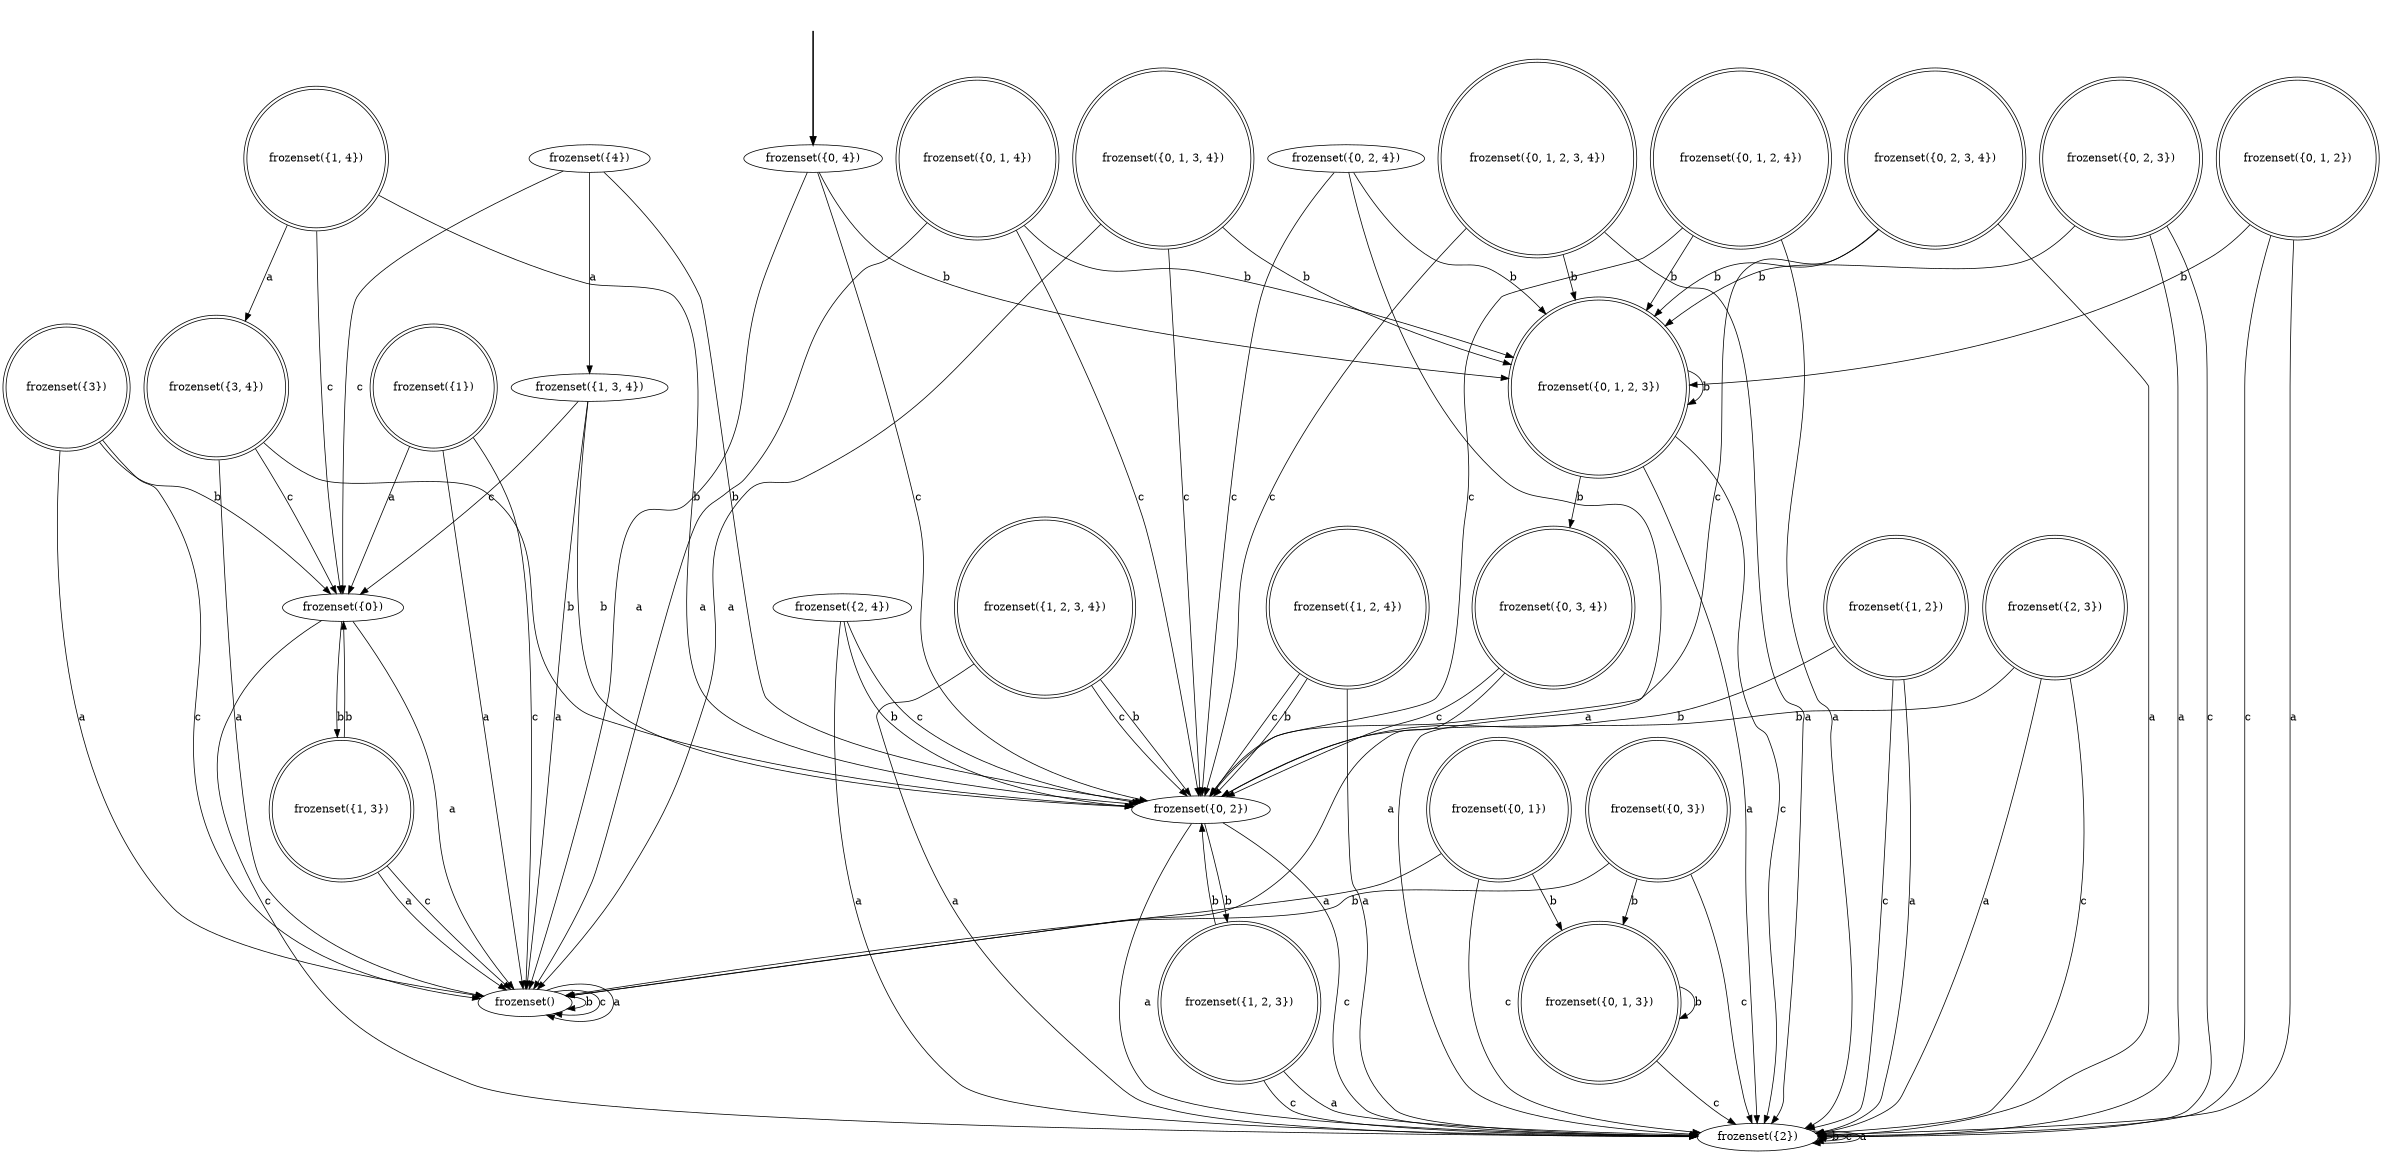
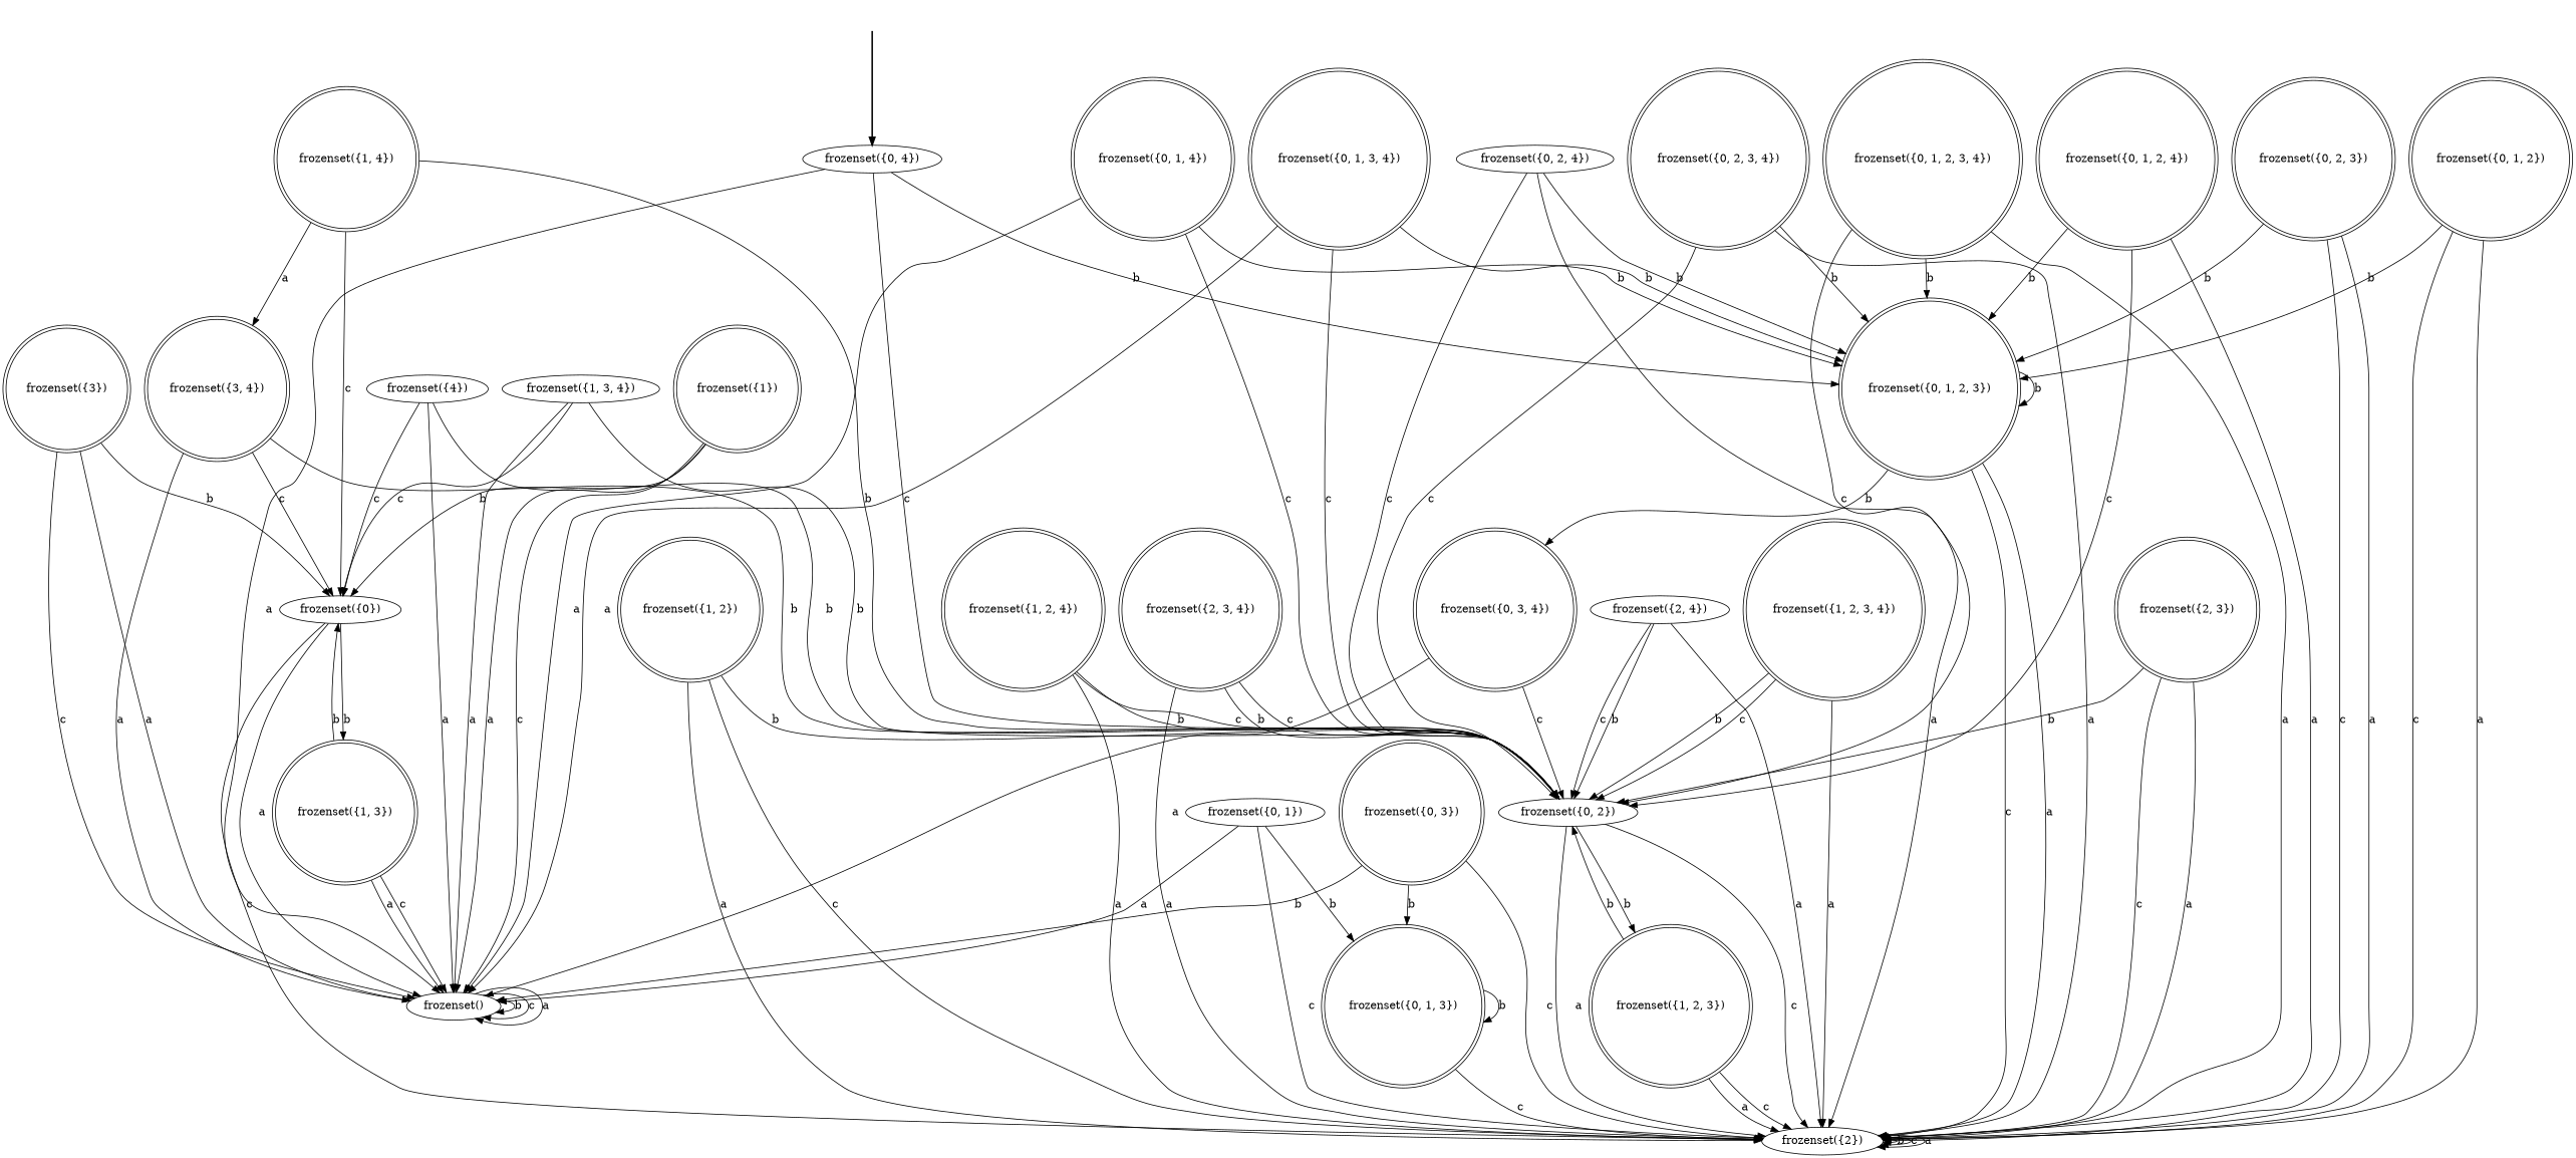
  digraph {
    node [shape=doublecircle]
    fake [style=invisible shape=""]
    "frozenset({0, 4})" [root=true shape=""]
    "frozenset({0, 1, 2, 3})"
    "frozenset({0, 2})" [shape=""]
    "frozenset()" [shape=""]
    "frozenset({2})" [shape=""]
    "frozenset({0, 2, 3})"
    "frozenset({0, 3, 4})"
    "frozenset({1, 2, 3, 4})"
    "frozenset({1, 2, 3})"
    "frozenset({1, 2})"
    "frozenset({1, 2, 4})"
    "frozenset({3})"
    "frozenset({0})" [shape=""]
    "frozenset({1, 3})"
    "frozenset({0, 1, 3})"
+   "frozenset({2, 3, 4})"
    "frozenset({0, 2, 4})" [shape=""]
    "frozenset({3, 4})"
    "frozenset({2, 3})"
    "frozenset({0, 1, 4})"
    "frozenset({0, 1, 2})"
-   "frozenset({0, 1})"
+   "frozenset({0, 1})" [shape=ellipse]
    "frozenset({0, 2, 3, 4})"
    "frozenset({4})" [shape=""]
    "frozenset({1, 3, 4})" [shape=ellipse]
    "frozenset({0, 3})"
    "frozenset({2, 4})" [shape=""]
    "frozenset({0, 1, 2, 3, 4})"
    "frozenset({1, 4})"
    "frozenset({0, 1, 2, 4})"
    "frozenset({0, 1, 3, 4})"
    "frozenset({1})"
    fake -> "frozenset({0, 4})" [style=bold]
    "frozenset({0, 4})" -> "frozenset({0, 1, 2, 3})" [label=b]
    "frozenset({0, 4})" -> "frozenset({0, 2})" [label=c]
    "frozenset({0, 4})" -> "frozenset()" [label=a]
    "frozenset({0, 1, 2, 3})" -> "frozenset({0, 1, 2, 3})" [label=b]
    "frozenset({0, 1, 2, 3})" -> "frozenset({2})" [label=c]
    "frozenset({0, 1, 2, 3})" -> "frozenset({2})" [label=a]
    "frozenset({0, 1, 2, 3})" -> "frozenset({0, 3, 4})" [label=b]
    "frozenset({0, 2})" -> "frozenset({2})" [label=c]
    "frozenset({0, 2})" -> "frozenset({2})" [label=a]
    "frozenset({0, 2})" -> "frozenset({1, 2, 3})" [label=b]
    "frozenset()" -> "frozenset()" [label=b]
    "frozenset()" -> "frozenset()" [label=c]
    "frozenset()" -> "frozenset()" [label=a]
    "frozenset({2})" -> "frozenset({2})" [label=b]
    "frozenset({2})" -> "frozenset({2})" [label=c]
    "frozenset({2})" -> "frozenset({2})" [label=a]
    "frozenset({0, 2, 3})" -> "frozenset({0, 1, 2, 3})" [label=b]
    "frozenset({0, 2, 3})" -> "frozenset({2})" [label=c]
    "frozenset({0, 2, 3})" -> "frozenset({2})" [label=a]
    "frozenset({0, 3, 4})" -> "frozenset({0, 2})" [label=c]
    "frozenset({0, 3, 4})" -> "frozenset()" [label=a]
    "frozenset({1, 2, 3, 4})" -> "frozenset({0, 2})" [label=b]
    "frozenset({1, 2, 3, 4})" -> "frozenset({0, 2})" [label=c]
    "frozenset({1, 2, 3, 4})" -> "frozenset({2})" [label=a]
    "frozenset({1, 2, 3})" -> "frozenset({0, 2})" [label=b]
    "frozenset({1, 2, 3})" -> "frozenset({2})" [label=c]
    "frozenset({1, 2, 3})" -> "frozenset({2})" [label=a]
    "frozenset({1, 2})" -> "frozenset({0, 2})" [label=b]
    "frozenset({1, 2})" -> "frozenset({2})" [label=c]
    "frozenset({1, 2})" -> "frozenset({2})" [label=a]
    "frozenset({1, 2, 4})" -> "frozenset({0, 2})" [label=b]
    "frozenset({1, 2, 4})" -> "frozenset({0, 2})" [label=c]
    "frozenset({1, 2, 4})" -> "frozenset({2})" [label=a]
    "frozenset({3})" -> "frozenset()" [label=c]
    "frozenset({3})" -> "frozenset()" [label=a]
    "frozenset({3})" -> "frozenset({0})" [label=b]
    "frozenset({0})" -> "frozenset()" [label=a]
    "frozenset({0})" -> "frozenset({2})" [label=c]
    "frozenset({0})" -> "frozenset({1, 3})" [label=b]
    "frozenset({1, 3})" -> "frozenset()" [label=c]
    "frozenset({1, 3})" -> "frozenset()" [label=a]
    "frozenset({1, 3})" -> "frozenset({0})" [label=b]
    "frozenset({0, 1, 3})" -> "frozenset({2})" [label=c]
    "frozenset({0, 1, 3})" -> "frozenset({0, 1, 3})" [label=b]
+   "frozenset({2, 3, 4})" -> "frozenset({0, 2})" [label=b]
+   "frozenset({2, 3, 4})" -> "frozenset({0, 2})" [label=c]
+   "frozenset({2, 3, 4})" -> "frozenset({2})" [label=a]
    "frozenset({0, 2, 4})" -> "frozenset({0, 1, 2, 3})" [label=b]
    "frozenset({0, 2, 4})" -> "frozenset({0, 2})" [label=c]
    "frozenset({0, 2, 4})" -> "frozenset({2})" [label=a]
    "frozenset({3, 4})" -> "frozenset({0, 2})" [label=b]
    "frozenset({3, 4})" -> "frozenset()" [label=a]
    "frozenset({3, 4})" -> "frozenset({0})" [label=c]
    "frozenset({2, 3})" -> "frozenset({0, 2})" [label=b]
    "frozenset({2, 3})" -> "frozenset({2})" [label=c]
    "frozenset({2, 3})" -> "frozenset({2})" [label=a]
    "frozenset({0, 1, 4})" -> "frozenset({0, 1, 2, 3})" [label=b]
    "frozenset({0, 1, 4})" -> "frozenset({0, 2})" [label=c]
    "frozenset({0, 1, 4})" -> "frozenset()" [label=a]
    "frozenset({0, 1, 2})" -> "frozenset({0, 1, 2, 3})" [label=b]
    "frozenset({0, 1, 2})" -> "frozenset({2})" [label=c]
    "frozenset({0, 1, 2})" -> "frozenset({2})" [label=a]
    "frozenset({0, 1})" -> "frozenset()" [label=a]
    "frozenset({0, 1})" -> "frozenset({2})" [label=c]
    "frozenset({0, 1})" -> "frozenset({0, 1, 3})" [label=b]
    "frozenset({0, 2, 3, 4})" -> "frozenset({0, 1, 2, 3})" [label=b]
    "frozenset({0, 2, 3, 4})" -> "frozenset({0, 2})" [label=c]
    "frozenset({0, 2, 3, 4})" -> "frozenset({2})" [label=a]
    "frozenset({4})" -> "frozenset({0, 2})" [label=b]
-   "frozenset({4})" -> "frozenset({1, 3, 4})" [label=a]
+   "frozenset({4})" -> "frozenset()" [label=a]
    "frozenset({4})" -> "frozenset({0})" [label=c]
    "frozenset({1, 3, 4})" -> "frozenset({0, 2})" [label=b]
    "frozenset({1, 3, 4})" -> "frozenset()" [label=a]
    "frozenset({1, 3, 4})" -> "frozenset({0})" [label=c]
    "frozenset({0, 3})" -> "frozenset()" [label=b]
    "frozenset({0, 3})" -> "frozenset({2})" [label=c]
    "frozenset({0, 3})" -> "frozenset({0, 1, 3})" [label=b]
    "frozenset({2, 4})" -> "frozenset({0, 2})" [label=b]
    "frozenset({2, 4})" -> "frozenset({0, 2})" [label=c]
    "frozenset({2, 4})" -> "frozenset({2})" [label=a]
    "frozenset({0, 1, 2, 3, 4})" -> "frozenset({0, 1, 2, 3})" [label=b]
    "frozenset({0, 1, 2, 3, 4})" -> "frozenset({0, 2})" [label=c]
    "frozenset({0, 1, 2, 3, 4})" -> "frozenset({2})" [label=a]
    "frozenset({1, 4})" -> "frozenset({0, 2})" [label=b]
    "frozenset({1, 4})" -> "frozenset({0})" [label=c]
    "frozenset({1, 4})" -> "frozenset({3, 4})" [label=a]
    "frozenset({0, 1, 2, 4})" -> "frozenset({0, 1, 2, 3})" [label=b]
    "frozenset({0, 1, 2, 4})" -> "frozenset({0, 2})" [label=c]
    "frozenset({0, 1, 2, 4})" -> "frozenset({2})" [label=a]
    "frozenset({0, 1, 3, 4})" -> "frozenset({0, 1, 2, 3})" [label=b]
    "frozenset({0, 1, 3, 4})" -> "frozenset({0, 2})" [label=c]
    "frozenset({0, 1, 3, 4})" -> "frozenset()" [label=a]
    "frozenset({1})" -> "frozenset()" [label=c]
    "frozenset({1})" -> "frozenset()" [label=a]
-   "frozenset({1})" -> "frozenset({0})" [label=a]
+   "frozenset({1})" -> "frozenset({0})" [label=b]
  }
